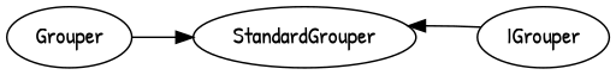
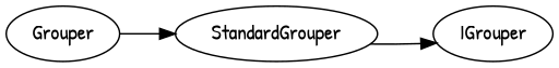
  digraph {
    fontname="Patrick Hand"
    rankdir=LR
    node [fontname="Patrick Hand"]
    edge [fontname="Patrick Hand"]
    StandardGrouper
    IGrouper
    Grouper
-   IGrouper -> StandardGrouper
+   StandardGrouper -> IGrouper
    Grouper -> StandardGrouper
  }
